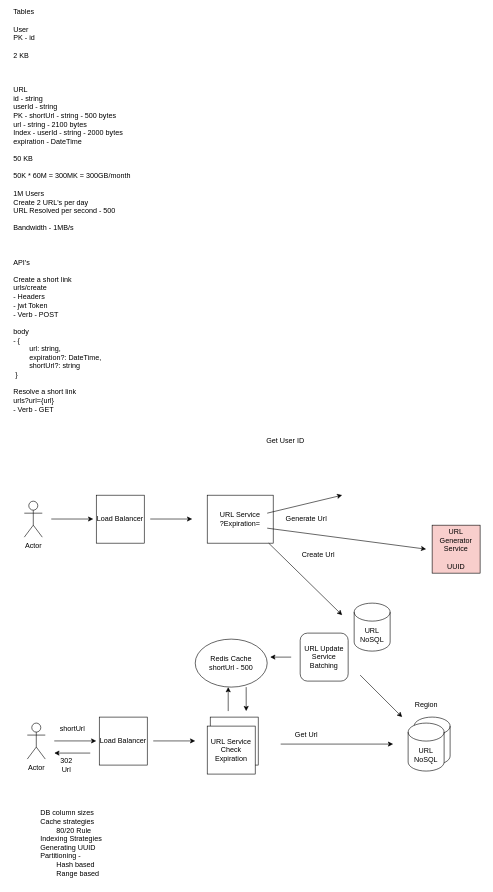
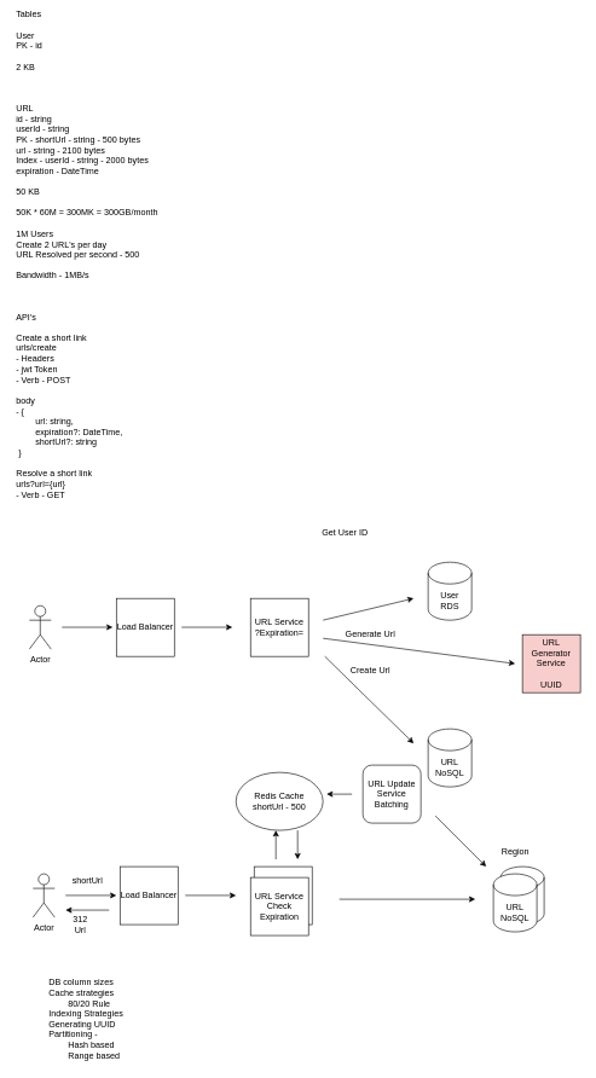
  <mxCell id="0" />
  <mxCell id="1" parent="0" />
  <mxCell id="2" value="Tables&lt;br&gt;&lt;br&gt;User&lt;br&gt;PK - id&lt;br&gt;&lt;br&gt;2 KB&lt;br&gt;&lt;br&gt;&lt;br&gt;&lt;br&gt;URL&lt;br&gt;id - string&lt;br&gt;userId - string&lt;br&gt;PK - shortUrl - string - 500 bytes&lt;br&gt;url - string - 2100 bytes&lt;br&gt;Index - userId - string - 2000 bytes&lt;br&gt;expiration - DateTime&amp;nbsp;&lt;br&gt;&lt;br&gt;50 KB&lt;br&gt;&lt;br&gt;50K * 60M = 300MK = 300GB/month&lt;br&gt;&lt;br&gt;1M Users&lt;br&gt;Create 2 URL's per day&lt;br&gt;URL Resolved per second - 500&lt;br&gt;&lt;br&gt;Bandwidth - 1MB/s&lt;br&gt;&lt;br&gt;&lt;br&gt;&lt;br&gt;API's&lt;br&gt;&lt;br&gt;Create a short link&lt;br&gt;urls/create&lt;br&gt;- Headers&lt;br&gt;- jwt Token&lt;br&gt;- Verb - POST&lt;br&gt;&lt;br&gt;body&amp;nbsp;&lt;br&gt;- { &lt;br&gt;&lt;span style=&quot;white-space: pre&quot;&gt;&#09;&lt;/span&gt;url: string,&lt;br&gt;&lt;span style=&quot;white-space: pre&quot;&gt;&#09;&lt;/span&gt;expiration?: DateTime,&lt;br&gt;&lt;span style=&quot;white-space: pre&quot;&gt;&#09;&lt;/span&gt;shortUrl?: string&lt;br&gt;&amp;nbsp;}&lt;br&gt;&lt;br&gt;Resolve a short link&lt;br&gt;urls?url={url}&lt;br&gt;- Verb - GET&lt;br&gt;&lt;br&gt;&lt;br&gt;" style="text;html=1;align=left;verticalAlign=middle;resizable=0;points=[];autosize=1;strokeColor=none;" vertex="1" parent="1"><mxGeometry x="20" y="20" width="210" height="690" as="geometry" /></mxCell>
  <mxCell id="3" value="Actor" style="shape=umlActor;verticalLabelPosition=bottom;verticalAlign=top;html=1;outlineConnect=0;" vertex="1" parent="1"><mxGeometry x="40" y="835" width="30" height="60" as="geometry" /></mxCell>
  <mxCell id="4" value="" style="endArrow=classic;html=1;" edge="1" parent="1"><mxGeometry width="50" height="50" relative="1" as="geometry"><mxPoint x="85" y="864.75" as="sourcePoint" /><mxPoint x="155" y="864.75" as="targetPoint" /></mxGeometry></mxCell>
  <mxCell id="5" value="Load Balancer" style="whiteSpace=wrap;html=1;aspect=fixed;" vertex="1" parent="1"><mxGeometry x="160" y="825" width="80" height="80" as="geometry" /></mxCell>
- <mxCell id="6" value="URL Service&lt;br&gt;?Expiration=" style="whiteSpace=wrap;html=1;aspect=fixed;" vertex="1" parent="1"><mxGeometry x="345" y="825" width="110" height="80" as="geometry" /></mxCell>
+ <mxCell id="6" value="URL Service&lt;br&gt;?Expiration=" style="whiteSpace=wrap;html=1;aspect=fixed;" vertex="1" parent="1"><mxGeometry x="345" y="825" width="80" height="80" as="geometry" /></mxCell>
+ <mxCell id="7" value="User&lt;br&gt;RDS" style="shape=cylinder3;whiteSpace=wrap;html=1;boundedLbl=1;backgroundOutline=1;size=15;" vertex="1" parent="1"><mxGeometry x="590" y="775" width="60" height="80" as="geometry" /></mxCell>
  <mxCell id="8" value="URL&lt;br&gt;NoSQL&lt;br&gt;" style="shape=cylinder3;whiteSpace=wrap;html=1;boundedLbl=1;backgroundOutline=1;size=15;" vertex="1" parent="1"><mxGeometry x="590" y="1005" width="60" height="80" as="geometry" /></mxCell>
  <mxCell id="9" value="" style="endArrow=classic;html=1;" edge="1" parent="1"><mxGeometry width="50" height="50" relative="1" as="geometry"><mxPoint x="250" y="864.75" as="sourcePoint" /><mxPoint x="320" y="864.75" as="targetPoint" /></mxGeometry></mxCell>
  <mxCell id="10" value="" style="endArrow=classic;html=1;" edge="1" parent="1"><mxGeometry width="50" height="50" relative="1" as="geometry"><mxPoint x="445" y="855" as="sourcePoint" /><mxPoint x="570" y="825" as="targetPoint" /></mxGeometry></mxCell>
- <mxCell id="11" value="Create Url" style="text;html=1;align=center;verticalAlign=middle;resizable=0;points=[];autosize=1;strokeColor=none;" vertex="1" parent="1"><mxGeometry x="495" y="915" width="70" height="20" as="geometry" /></mxCell>
+ <mxCell id="11" value="Create Url" style="text;html=1;align=center;verticalAlign=middle;resizable=0;points=[];autosize=1;strokeColor=none;" vertex="1" parent="1"><mxGeometry x="475" y="915" width="70" height="20" as="geometry" /></mxCell>
  <mxCell id="12" value="Get User ID" style="text;html=1;align=center;verticalAlign=middle;resizable=0;points=[];autosize=1;strokeColor=none;" vertex="1" parent="1"><mxGeometry x="435" y="725" width="80" height="20" as="geometry" /></mxCell>
  <mxCell id="13" value="" style="endArrow=classic;html=1;" edge="1" parent="1"><mxGeometry width="50" height="50" relative="1" as="geometry"><mxPoint x="445" y="880" as="sourcePoint" /><mxPoint x="710" y="915" as="targetPoint" /></mxGeometry></mxCell>
  <mxCell id="14" value="" style="endArrow=classic;html=1;" edge="1" parent="1"><mxGeometry width="50" height="50" relative="1" as="geometry"><mxPoint x="447.5" y="905" as="sourcePoint" /><mxPoint x="570" y="1025" as="targetPoint" /></mxGeometry></mxCell>
- <mxCell id="15" value="Generate Url" style="text;html=1;align=center;verticalAlign=middle;resizable=0;points=[];autosize=1;strokeColor=none;" vertex="1" parent="1"><mxGeometry x="470" y="855" width="80" height="20" as="geometry" /></mxCell>
+ <mxCell id="15" value="Generate Url" style="text;html=1;align=center;verticalAlign=middle;resizable=0;points=[];autosize=1;strokeColor=none;" vertex="1" parent="1"><mxGeometry x="470" y="865" width="80" height="20" as="geometry" /></mxCell>
  <mxCell id="16" value="URL Generator Service&lt;br&gt;&lt;br&gt;UUID" style="whiteSpace=wrap;html=1;aspect=fixed;fillColor=#f8cecc;" vertex="1" parent="1"><mxGeometry x="720" y="875" width="80" height="80" as="geometry" /></mxCell>
  <mxCell id="17" value="Actor" style="shape=umlActor;verticalLabelPosition=bottom;verticalAlign=top;html=1;outlineConnect=0;" vertex="1" parent="1"><mxGeometry x="45" y="1205" width="30" height="60" as="geometry" /></mxCell>
  <mxCell id="18" value="" style="endArrow=classic;html=1;" edge="1" parent="1"><mxGeometry width="50" height="50" relative="1" as="geometry"><mxPoint x="90" y="1234.75" as="sourcePoint" /><mxPoint x="160" y="1234.75" as="targetPoint" /></mxGeometry></mxCell>
  <mxCell id="19" value="Load Balancer" style="whiteSpace=wrap;html=1;aspect=fixed;" vertex="1" parent="1"><mxGeometry x="165" y="1195" width="80" height="80" as="geometry" /></mxCell>
  <mxCell id="20" value="URL Service&lt;br&gt;Check Expiration" style="whiteSpace=wrap;html=1;aspect=fixed;" vertex="1" parent="1"><mxGeometry x="350" y="1195" width="80" height="80" as="geometry" /></mxCell>
  <mxCell id="21" value="URL&lt;br&gt;NoSQL&lt;br&gt;" style="shape=cylinder3;whiteSpace=wrap;html=1;boundedLbl=1;backgroundOutline=1;size=15;" vertex="1" parent="1"><mxGeometry x="690" y="1195" width="60" height="80" as="geometry" /></mxCell>
  <mxCell id="22" value="" style="endArrow=classic;html=1;" edge="1" parent="1"><mxGeometry width="50" height="50" relative="1" as="geometry"><mxPoint x="255" y="1234.75" as="sourcePoint" /><mxPoint x="325" y="1234.75" as="targetPoint" /></mxGeometry></mxCell>
- <mxCell id="23" value="Get Url" style="text;html=1;align=center;verticalAlign=middle;resizable=0;points=[];autosize=1;strokeColor=none;" vertex="1" parent="1"><mxGeometry x="485" y="1215" width="50" height="20" as="geometry" /></mxCell>
  <mxCell id="24" value="" style="endArrow=classic;html=1;" edge="1" parent="1"><mxGeometry width="50" height="50" relative="1" as="geometry"><mxPoint x="467.5" y="1240" as="sourcePoint" /><mxPoint x="655" y="1240" as="targetPoint" /></mxGeometry></mxCell>
  <mxCell id="25" value="shortUrl" style="text;html=1;align=center;verticalAlign=middle;resizable=0;points=[];autosize=1;strokeColor=none;" vertex="1" parent="1"><mxGeometry x="90" y="1205" width="60" height="20" as="geometry" /></mxCell>
  <mxCell id="26" value="" style="endArrow=classic;html=1;" edge="1" parent="1"><mxGeometry width="50" height="50" relative="1" as="geometry"><mxPoint x="150" y="1255" as="sourcePoint" /><mxPoint x="90" y="1255" as="targetPoint" /></mxGeometry></mxCell>
- <mxCell id="27" value="302&lt;br&gt;Url" style="text;html=1;align=center;verticalAlign=middle;resizable=0;points=[];autosize=1;strokeColor=none;" vertex="1" parent="1"><mxGeometry x="90" y="1260" width="40" height="30" as="geometry" /></mxCell>
+ <mxCell id="27" value="312&lt;br&gt;Url" style="text;html=1;align=center;verticalAlign=middle;resizable=0;points=[];autosize=1;strokeColor=none;" vertex="1" parent="1"><mxGeometry x="90" y="1260" width="40" height="30" as="geometry" /></mxCell>
  <mxCell id="28" value="URL Service&lt;br&gt;Check Expiration" style="whiteSpace=wrap;html=1;aspect=fixed;" vertex="1" parent="1"><mxGeometry x="345" y="1210" width="80" height="80" as="geometry" /></mxCell>
  <mxCell id="29" value="URL&lt;br&gt;NoSQL&lt;br&gt;" style="shape=cylinder3;whiteSpace=wrap;html=1;boundedLbl=1;backgroundOutline=1;size=15;" vertex="1" parent="1"><mxGeometry x="680" y="1205" width="60" height="80" as="geometry" /></mxCell>
  <mxCell id="30" value="Region" style="text;html=1;align=center;verticalAlign=middle;resizable=0;points=[];autosize=1;strokeColor=none;" vertex="1" parent="1"><mxGeometry x="685" y="1165" width="50" height="20" as="geometry" /></mxCell>
  <mxCell id="31" value="Redis Cache&lt;br&gt;shortUrl - 500" style="ellipse;whiteSpace=wrap;html=1;" vertex="1" parent="1"><mxGeometry x="325" y="1065" width="120" height="80" as="geometry" /></mxCell>
  <mxCell id="32" value="" style="endArrow=classic;html=1;" edge="1" parent="1"><mxGeometry width="50" height="50" relative="1" as="geometry"><mxPoint x="380" y="1185" as="sourcePoint" /><mxPoint x="380" y="1145" as="targetPoint" /></mxGeometry></mxCell>
  <mxCell id="33" value="" style="endArrow=classic;html=1;exitX=0.708;exitY=1;exitDx=0;exitDy=0;exitPerimeter=0;" edge="1" parent="1" source="31"><mxGeometry width="50" height="50" relative="1" as="geometry"><mxPoint x="475" y="1195" as="sourcePoint" /><mxPoint x="410" y="1185" as="targetPoint" /></mxGeometry></mxCell>
  <mxCell id="34" value="URL Update Service&lt;br&gt;Batching" style="whiteSpace=wrap;html=1;aspect=fixed;rounded=1;" vertex="1" parent="1"><mxGeometry x="500" y="1055" width="80" height="80" as="geometry" /></mxCell>
  <mxCell id="35" value="" style="endArrow=classic;html=1;exitX=0.708;exitY=1;exitDx=0;exitDy=0;exitPerimeter=0;" edge="1" parent="1"><mxGeometry width="50" height="50" relative="1" as="geometry"><mxPoint x="600" y="1125" as="sourcePoint" /><mxPoint x="670" y="1195" as="targetPoint" /></mxGeometry></mxCell>
  <mxCell id="36" value="" style="endArrow=classic;html=1;exitX=0.708;exitY=1;exitDx=0;exitDy=0;exitPerimeter=0;" edge="1" parent="1"><mxGeometry width="50" height="50" relative="1" as="geometry"><mxPoint x="485" y="1095" as="sourcePoint" /><mxPoint x="450" y="1095" as="targetPoint" /></mxGeometry></mxCell>
  <mxCell id="37" value="DB column sizes&lt;br&gt;Cache strategies&amp;nbsp;&lt;br&gt;&lt;span style=&quot;white-space: pre&quot;&gt;&#09;&lt;/span&gt;80/20 Rule&lt;br&gt;Indexing Strategies&lt;br&gt;Generating UUID&lt;br&gt;Partitioning -&lt;br&gt;&lt;span style=&quot;white-space: pre&quot;&gt;&#09;&lt;/span&gt;Hash based&lt;br&gt;&lt;span style=&quot;white-space: pre&quot;&gt;&#09;&lt;/span&gt;Range based" style="text;html=1;align=left;verticalAlign=middle;resizable=0;points=[];autosize=1;strokeColor=none;" vertex="1" parent="1"><mxGeometry x="65" y="1345" width="120" height="120" as="geometry" /></mxCell>
